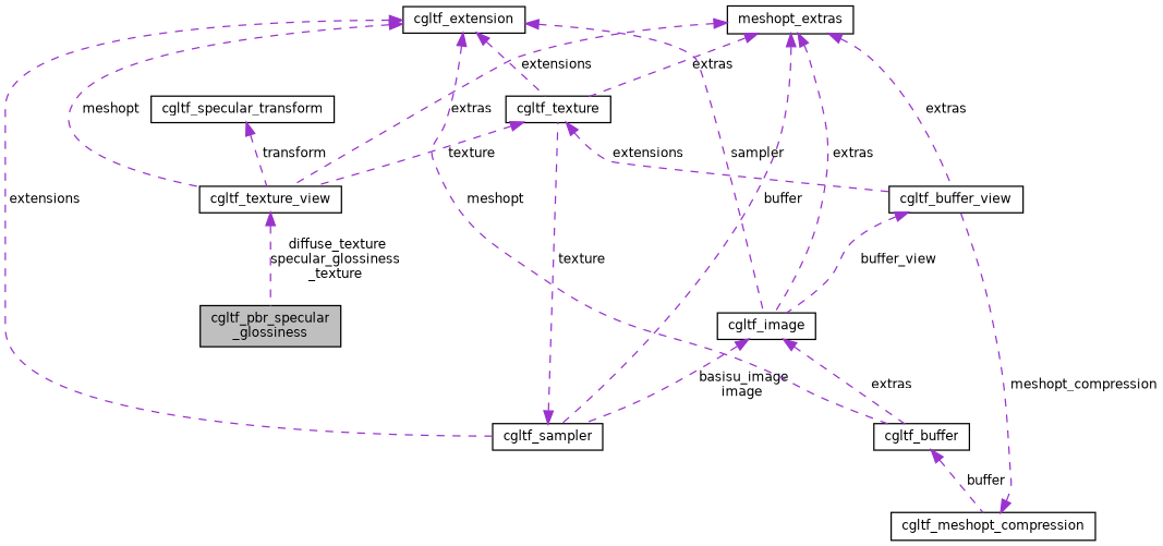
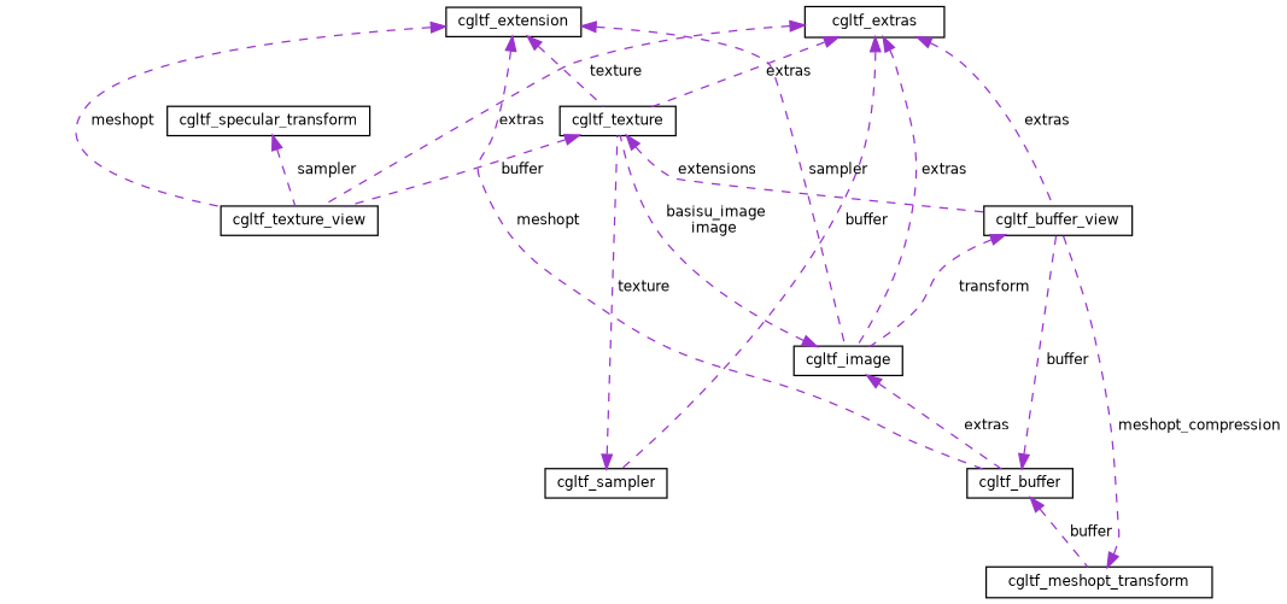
  digraph {
    node [color=black fillcolor=white fontname=Helvetica fontsize=10 shape=record style=filled]
    edge [color=darkorchid3 dir=back fontname=Helvetica fontsize=10 labelfontname=Helvetica labelfontsize=10 style=dashed]
-   n1 [fillcolor=grey75 fontcolor=black height=0.2 label="cgltf_pbr_specular\l_glossiness" width=0.4]
    n2 [height=0.2 label=cgltf_texture_view width=0.4]
    n3 [height=0.2 label=cgltf_specular_transform width=0.4]
-   n4 [height=0.2 label=meshopt_extras width=0.4]
+   n4 [height=0.2 label=cgltf_extras width=0.4]
    n5 [height=0.2 label=cgltf_texture width=0.4]
    n6 [height=0.2 label=cgltf_sampler width=0.4]
    n7 [height=0.2 label=cgltf_image width=0.4]
    n8 [height=0.2 label=cgltf_buffer_view width=0.4]
    n9 [height=0.2 label=cgltf_buffer width=0.4]
-   n10 [height=0.2 label=cgltf_meshopt_compression width=0.4]
+   n10 [height=0.2 label=cgltf_meshopt_transform width=0.4]
    n11 [height=0.2 label=cgltf_extension width=0.4]
-   n2 -> n1 [label=" diffuse_texture\nspecular_glossiness\l_texture"]
-   n3 -> n2 [label=" transform"]
+   n3 -> n2 [label=" sampler"]
    n4 -> n2 [label=" extras"]
    n4 -> n5 [label=" extras"]
    n4 -> n6 [label=" buffer"]
    n4 -> n7 [label=" extras"]
    n4 -> n8 [label=" extras"]
-   n5 -> n2 [label=" texture"]
+   n5 -> n2 [label=" buffer"]
    n5 -> n8 [label=" extensions"]
    n6 -> n5 [label=" texture"]
-   n7 -> n6 [label=" basisu_image\nimage"]
+   n7 -> n5 [label=" basisu_image\nimage"]
    n7 -> n9 [label=" extras"]
-   n8 -> n7 [label=" buffer_view"]
+   n8 -> n7 [label=" transform"]
+   n9 -> n8 [label=" buffer"]
    n9 -> n10 [label=" buffer"]
    n10 -> n8 [label=" meshopt_compression"]
    n11 -> n2 [label=" meshopt"]
-   n11 -> n5 [label=" extensions"]
-   n11 -> n6 [label=" extensions"]
+   n11 -> n5 [label=" texture"]
    n11 -> n7 [label=" sampler"]
    n11 -> n9 [label=" meshopt"]
  }
